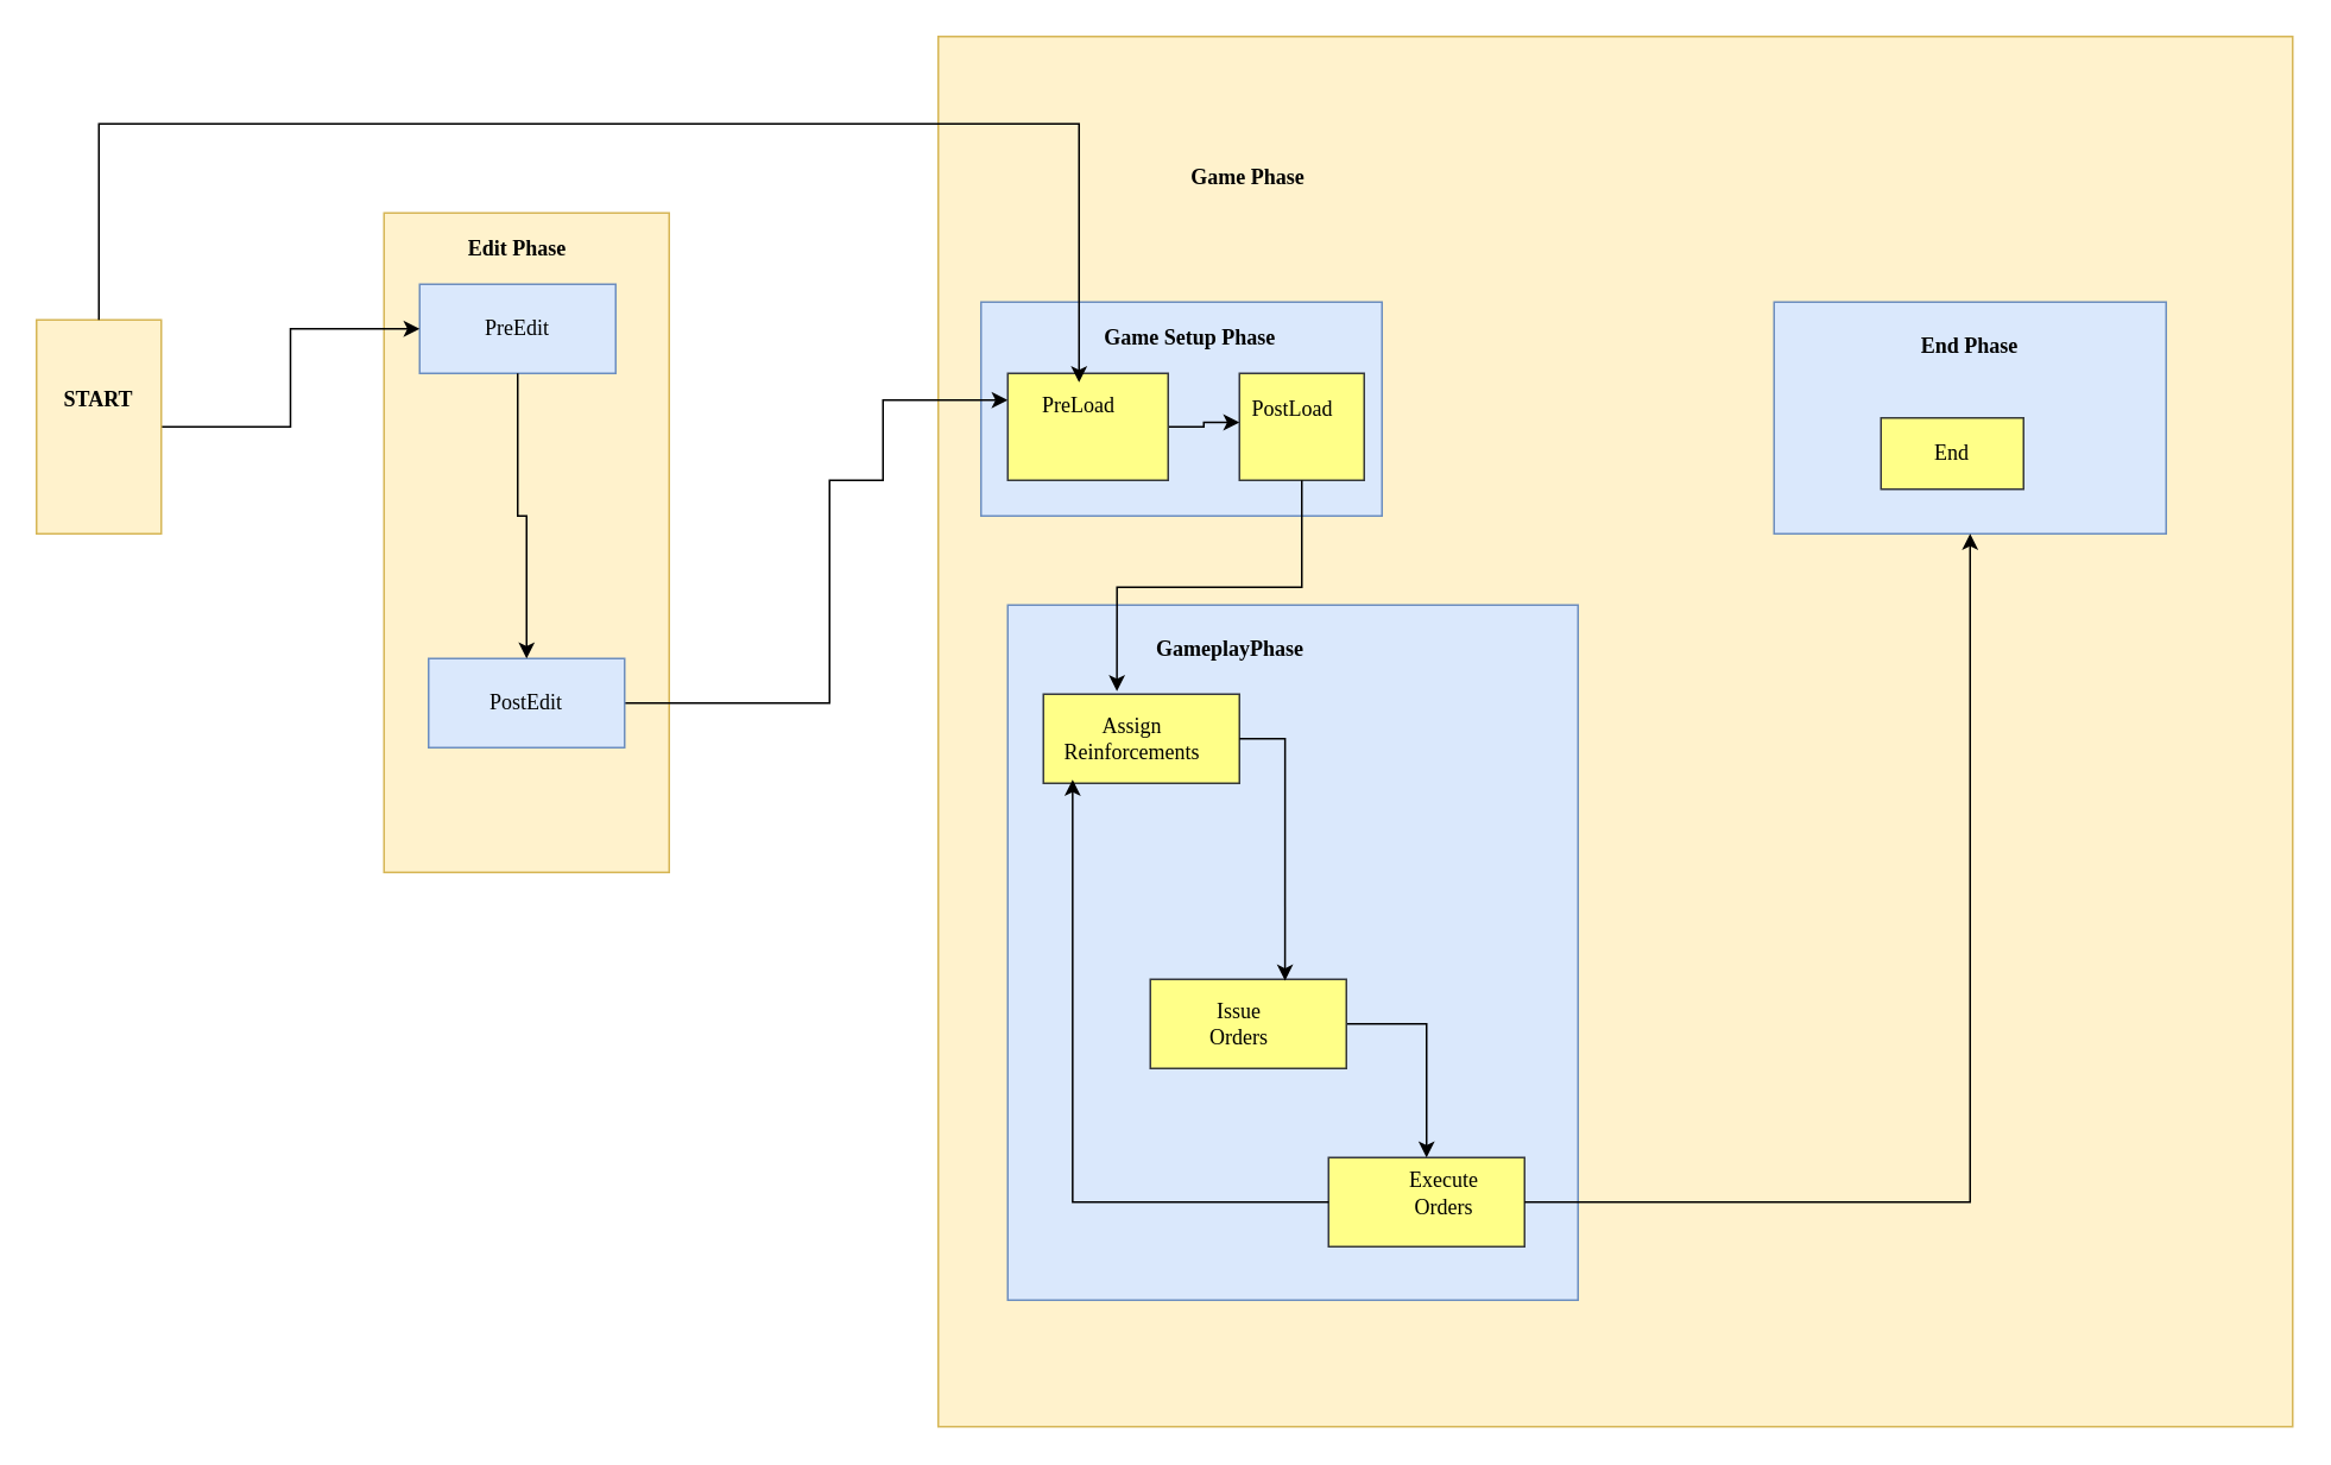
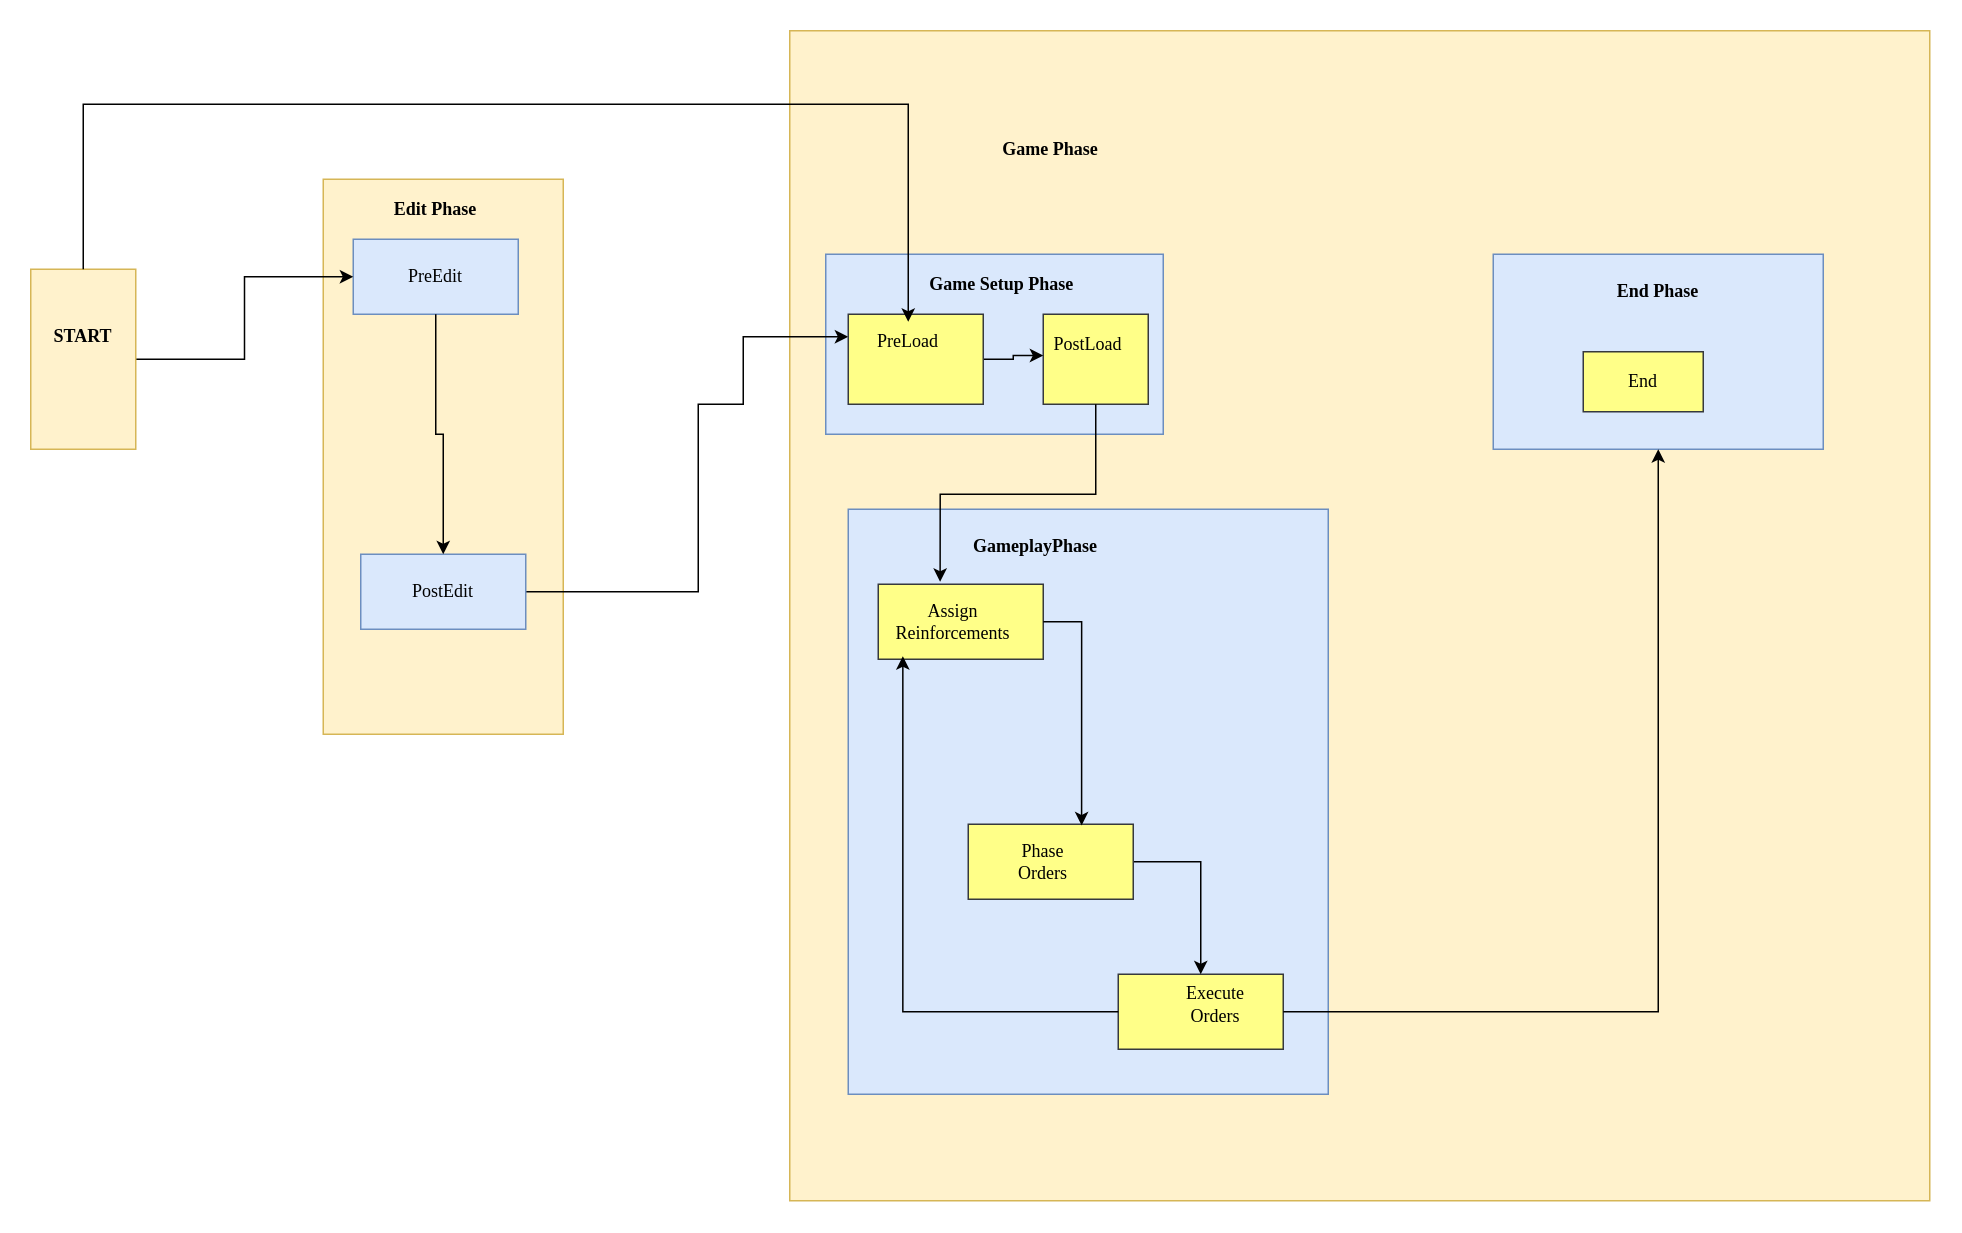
  <mxCell id="0" />
  <mxCell id="1" parent="0" />
  <mxCell id="2" value="&lt;h6&gt;&lt;br&gt;&lt;/h6&gt;" style="html=1;whiteSpace=wrap;fillColor=#fff2cc;strokeColor=#d6b656;" vertex="1" parent="1"><mxGeometry x="526" y="20" width="760" height="780" as="geometry" /></mxCell>
  <mxCell id="3" value="" style="html=1;whiteSpace=wrap;fillColor=#dae8fc;strokeColor=#6c8ebf;" vertex="1" parent="1"><mxGeometry x="995" y="169" width="220" height="130" as="geometry" /></mxCell>
  <mxCell id="4" value="" style="html=1;whiteSpace=wrap;fillColor=#dae8fc;strokeColor=#6c8ebf;" vertex="1" parent="1"><mxGeometry x="550" y="169" width="225" height="120" as="geometry" /></mxCell>
  <mxCell id="5" value="" style="html=1;whiteSpace=wrap;fillColor=#dae8fc;strokeColor=#6c8ebf;" vertex="1" parent="1"><mxGeometry x="565" y="339" width="320" height="390" as="geometry" /></mxCell>
  <mxCell id="6" value="&lt;h6&gt;&lt;br&gt;&lt;/h6&gt;" style="html=1;whiteSpace=wrap;fillColor=#fff2cc;strokeColor=#d6b656;" vertex="1" parent="1"><mxGeometry x="215" y="119" width="160" height="370" as="geometry" /></mxCell>
  <mxCell id="7" value="" style="html=1;whiteSpace=wrap;fillColor=#dae8fc;strokeColor=#6c8ebf;" vertex="1" parent="1"><mxGeometry x="235" y="159" width="110" height="50" as="geometry" /></mxCell>
  <mxCell id="8" style="edgeStyle=orthogonalEdgeStyle;rounded=0;orthogonalLoop=1;jettySize=auto;html=1;exitX=1;exitY=0.5;exitDx=0;exitDy=0;entryX=0;entryY=0.25;entryDx=0;entryDy=0;" edge="1" parent="1" source="9" target="12"><mxGeometry relative="1" as="geometry"><Array as="points"><mxPoint x="465" y="394" /><mxPoint x="465" y="269" /><mxPoint x="495" y="269" /><mxPoint x="495" y="224" /></Array></mxGeometry></mxCell>
  <mxCell id="9" value="" style="html=1;whiteSpace=wrap;fillColor=#dae8fc;strokeColor=#6c8ebf;" vertex="1" parent="1"><mxGeometry x="240" y="369" width="110" height="50" as="geometry" /></mxCell>
  <mxCell id="10" value="" style="html=1;whiteSpace=wrap;fillColor=#ffff88;strokeColor=#36393d;" vertex="1" parent="1"><mxGeometry x="695" y="209" width="70" height="60" as="geometry" /></mxCell>
  <mxCell id="11" style="edgeStyle=orthogonalEdgeStyle;rounded=0;orthogonalLoop=1;jettySize=auto;html=1;exitX=1;exitY=0.5;exitDx=0;exitDy=0;entryX=0;entryY=0.75;entryDx=0;entryDy=0;" edge="1" parent="1" source="12" target="28"><mxGeometry relative="1" as="geometry" /></mxCell>
  <mxCell id="12" value="" style="html=1;whiteSpace=wrap;fillColor=#ffff88;strokeColor=#36393d;" vertex="1" parent="1"><mxGeometry x="565" y="209" width="90" height="60" as="geometry" /></mxCell>
  <mxCell id="13" value="" style="html=1;whiteSpace=wrap;fillColor=#ffff88;strokeColor=#36393d;" vertex="1" parent="1"><mxGeometry x="745" y="649" width="110" height="50" as="geometry" /></mxCell>
  <mxCell id="14" style="edgeStyle=orthogonalEdgeStyle;rounded=0;orthogonalLoop=1;jettySize=auto;html=1;exitX=1;exitY=0.5;exitDx=0;exitDy=0;entryX=0.5;entryY=0;entryDx=0;entryDy=0;" edge="1" parent="1" source="15" target="13"><mxGeometry relative="1" as="geometry" /></mxCell>
  <mxCell id="15" value="" style="html=1;whiteSpace=wrap;fillColor=#ffff88;strokeColor=#36393d;" vertex="1" parent="1"><mxGeometry x="645" y="549" width="110" height="50" as="geometry" /></mxCell>
  <mxCell id="16" value="" style="html=1;whiteSpace=wrap;fillColor=#ffff88;strokeColor=#36393d;" vertex="1" parent="1"><mxGeometry x="585" y="389" width="110" height="50" as="geometry" /></mxCell>
  <mxCell id="17" value="" style="html=1;whiteSpace=wrap;fillColor=#ffff88;strokeColor=#36393d;" vertex="1" parent="1"><mxGeometry x="1055" y="234" width="80" height="40" as="geometry" /></mxCell>
  <mxCell id="18" style="edgeStyle=orthogonalEdgeStyle;rounded=0;orthogonalLoop=1;jettySize=auto;html=1;exitX=1;exitY=0.5;exitDx=0;exitDy=0;entryX=0;entryY=0.5;entryDx=0;entryDy=0;" edge="1" parent="1" source="19" target="7"><mxGeometry relative="1" as="geometry" /></mxCell>
  <mxCell id="19" value="" style="html=1;whiteSpace=wrap;fillColor=#fff2cc;strokeColor=#d6b656;" vertex="1" parent="1"><mxGeometry x="20" y="179" width="70" height="120" as="geometry" /></mxCell>
  <mxCell id="20" style="edgeStyle=orthogonalEdgeStyle;rounded=0;orthogonalLoop=1;jettySize=auto;html=1;exitX=0.5;exitY=0;exitDx=0;exitDy=0;" edge="1" parent="1" source="21" target="27"><mxGeometry relative="1" as="geometry"><Array as="points"><mxPoint x="55" y="69" /><mxPoint x="605" y="69" /></Array></mxGeometry></mxCell>
  <mxCell id="21" value="&lt;font face=&quot;Times New Roman&quot;&gt;&lt;b&gt;START&lt;/b&gt;&lt;/font&gt;" style="text;align=center;html=1;verticalAlign=middle;whiteSpace=wrap;rounded=0;" vertex="1" parent="1"><mxGeometry x="25" y="179" width="60" height="90" as="geometry" /></mxCell>
  <mxCell id="22" value="&lt;font style=&quot;font-size: 12px;&quot; face=&quot;Times New Roman&quot;&gt;PreEdit&lt;/font&gt;" style="text;strokeColor=none;align=center;fillColor=none;html=1;verticalAlign=middle;whiteSpace=wrap;rounded=0;" vertex="1" parent="1"><mxGeometry x="260" y="169" width="60" height="30" as="geometry" /></mxCell>
  <mxCell id="23" value="&lt;font style=&quot;font-size: 12px;&quot; face=&quot;Times New Roman&quot;&gt;PostEdit&lt;/font&gt;" style="text;strokeColor=none;align=center;fillColor=none;html=1;verticalAlign=middle;whiteSpace=wrap;rounded=0;" vertex="1" parent="1"><mxGeometry x="265" y="379" width="60" height="30" as="geometry" /></mxCell>
  <mxCell id="24" value="&lt;font style=&quot;font-size: 12px;&quot; face=&quot;Times New Roman&quot;&gt;&lt;b&gt;Edit Phase&lt;/b&gt;&lt;/font&gt;" style="text;strokeColor=none;align=center;fillColor=none;html=1;verticalAlign=middle;whiteSpace=wrap;rounded=0;" vertex="1" parent="1"><mxGeometry x="260" y="124" width="60" height="30" as="geometry" /></mxCell>
  <mxCell id="25" value="&lt;font style=&quot;font-size: 12px;&quot; face=&quot;Times New Roman&quot;&gt;&lt;b&gt;Game Phase&lt;/b&gt;&lt;/font&gt;" style="text;strokeColor=none;align=center;fillColor=none;html=1;verticalAlign=middle;whiteSpace=wrap;rounded=0;" vertex="1" parent="1"><mxGeometry x="635" y="84" width="130" height="30" as="geometry" /></mxCell>
  <mxCell id="26" value="&lt;font style=&quot;font-size: 12px;&quot; face=&quot;Times New Roman&quot;&gt;&lt;b&gt;Game Setup Phase&lt;/b&gt;&lt;/font&gt;" style="text;strokeColor=none;align=center;fillColor=none;html=1;verticalAlign=middle;whiteSpace=wrap;rounded=0;" vertex="1" parent="1"><mxGeometry x="585" y="174" width="165" height="30" as="geometry" /></mxCell>
  <mxCell id="27" value="&lt;font style=&quot;font-size: 12px;&quot; face=&quot;Times New Roman&quot;&gt;PreLoad&lt;/font&gt;" style="text;strokeColor=none;align=center;fillColor=none;html=1;verticalAlign=middle;whiteSpace=wrap;rounded=0;" vertex="1" parent="1"><mxGeometry x="575" y="214" width="60" height="25" as="geometry" /></mxCell>
  <mxCell id="28" value="&lt;font style=&quot;font-size: 12px;&quot; face=&quot;Times New Roman&quot;&gt;PostLoad&lt;/font&gt;" style="text;strokeColor=none;align=center;fillColor=none;html=1;verticalAlign=middle;whiteSpace=wrap;rounded=0;" vertex="1" parent="1"><mxGeometry x="695" y="214" width="60" height="30" as="geometry" /></mxCell>
  <mxCell id="29" value="&lt;font style=&quot;font-size: 12px;&quot; face=&quot;Times New Roman&quot;&gt;&lt;b&gt;GameplayPhase&lt;/b&gt;&lt;/font&gt;" style="text;strokeColor=none;align=center;fillColor=none;html=1;verticalAlign=middle;whiteSpace=wrap;rounded=0;" vertex="1" parent="1"><mxGeometry x="660" y="349" width="60" height="30" as="geometry" /></mxCell>
  <mxCell id="30" value="&lt;font style=&quot;font-size: 12px;&quot; face=&quot;Times New Roman&quot;&gt;Assign Reinforcements&lt;/font&gt;" style="text;strokeColor=none;align=center;fillColor=none;html=1;verticalAlign=middle;whiteSpace=wrap;rounded=0;" vertex="1" parent="1"><mxGeometry x="605" y="399" width="60" height="30" as="geometry" /></mxCell>
  <mxCell id="31" value="&lt;font style=&quot;font-size: 12px;&quot; face=&quot;Times New Roman&quot;&gt;Execute Orders&lt;/font&gt;" style="text;strokeColor=none;align=center;fillColor=none;html=1;verticalAlign=middle;whiteSpace=wrap;rounded=0;" vertex="1" parent="1"><mxGeometry x="780" y="654" width="60" height="30" as="geometry" /></mxCell>
- <mxCell id="32" value="&lt;font style=&quot;font-size: 12px;&quot; face=&quot;Times New Roman&quot;&gt;Issue Orders&lt;/font&gt;" style="text;strokeColor=none;align=center;fillColor=none;html=1;verticalAlign=middle;whiteSpace=wrap;rounded=0;" vertex="1" parent="1"><mxGeometry x="665" y="559" width="60" height="30" as="geometry" /></mxCell>
+ <mxCell id="32" value="&lt;font style=&quot;font-size: 12px;&quot; face=&quot;Times New Roman&quot;&gt;Phase Orders&lt;/font&gt;" style="text;strokeColor=none;align=center;fillColor=none;html=1;verticalAlign=middle;whiteSpace=wrap;rounded=0;" vertex="1" parent="1"><mxGeometry x="665" y="559" width="60" height="30" as="geometry" /></mxCell>
  <mxCell id="33" value="&lt;span style=&quot;font-family: &amp;quot;Times New Roman&amp;quot;;&quot;&gt;&lt;b&gt;End Phase&lt;/b&gt;&lt;/span&gt;" style="text;strokeColor=none;align=center;fillColor=none;html=1;verticalAlign=middle;whiteSpace=wrap;rounded=0;" vertex="1" parent="1"><mxGeometry x="1075" y="179" width="60" height="30" as="geometry" /></mxCell>
  <mxCell id="34" value="&lt;span style=&quot;font-family: &amp;quot;Times New Roman&amp;quot;;&quot;&gt;End&lt;/span&gt;" style="text;align=center;html=1;verticalAlign=middle;whiteSpace=wrap;rounded=0;" vertex="1" parent="1"><mxGeometry x="1065" y="239" width="60" height="30" as="geometry" /></mxCell>
  <mxCell id="35" style="edgeStyle=orthogonalEdgeStyle;rounded=0;orthogonalLoop=1;jettySize=auto;html=1;exitX=0.5;exitY=1;exitDx=0;exitDy=0;entryX=0.5;entryY=0;entryDx=0;entryDy=0;" edge="1" parent="1" source="7" target="9"><mxGeometry relative="1" as="geometry" /></mxCell>
  <mxCell id="36" style="edgeStyle=orthogonalEdgeStyle;rounded=0;orthogonalLoop=1;jettySize=auto;html=1;exitX=0.5;exitY=1;exitDx=0;exitDy=0;entryX=0.375;entryY=-0.032;entryDx=0;entryDy=0;entryPerimeter=0;" edge="1" parent="1" source="10" target="16"><mxGeometry relative="1" as="geometry" /></mxCell>
  <mxCell id="37" style="edgeStyle=orthogonalEdgeStyle;rounded=0;orthogonalLoop=1;jettySize=auto;html=1;exitX=1;exitY=0.5;exitDx=0;exitDy=0;entryX=0.687;entryY=0.016;entryDx=0;entryDy=0;entryPerimeter=0;" edge="1" parent="1" source="16" target="15"><mxGeometry relative="1" as="geometry" /></mxCell>
  <mxCell id="38" style="edgeStyle=orthogonalEdgeStyle;rounded=0;orthogonalLoop=1;jettySize=auto;html=1;exitX=0;exitY=0.5;exitDx=0;exitDy=0;entryX=0.149;entryY=0.96;entryDx=0;entryDy=0;entryPerimeter=0;" edge="1" parent="1" source="13" target="16"><mxGeometry relative="1" as="geometry" /></mxCell>
  <mxCell id="39" style="edgeStyle=orthogonalEdgeStyle;rounded=0;orthogonalLoop=1;jettySize=auto;html=1;exitX=0.5;exitY=1;exitDx=0;exitDy=0;entryX=1;entryY=0.5;entryDx=0;entryDy=0;startArrow=classic;startFill=1;endArrow=none;endFill=0;" edge="1" parent="1" source="3" target="13"><mxGeometry relative="1" as="geometry" /></mxCell>
